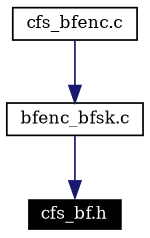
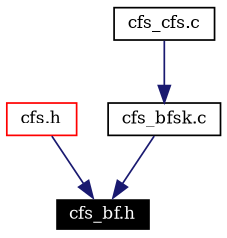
  digraph {
    fontname="DejaVu Serif"
    node [color=black fontname="DejaVu Serif" fontsize=10 shape=record]
    edge [color=midnightblue fontname="DejaVu Serif" fontsize=10 labelfontname=Helvetica labelfontsize=10 style=solid]
    n1 [color=white fillcolor=black fontcolor=white height=0.2 label="cfs_bf.h" style=filled width=0.4]
-   n3 [height=0.2 label="cfs_bfenc.c" width=0.4]
-   n4 [height=0.2 label="bfenc_bfsk.c" width=0.4]
+   n2 [color=red height=0.2 label="cfs.h" width=0.4]
+   n3 [height=0.2 label="cfs_cfs.c" width=0.4]
+   n4 [height=0.2 label="cfs_bfsk.c" width=0.4]
+   n2 -> n1
    n3 -> n4
    n4 -> n1
  }
